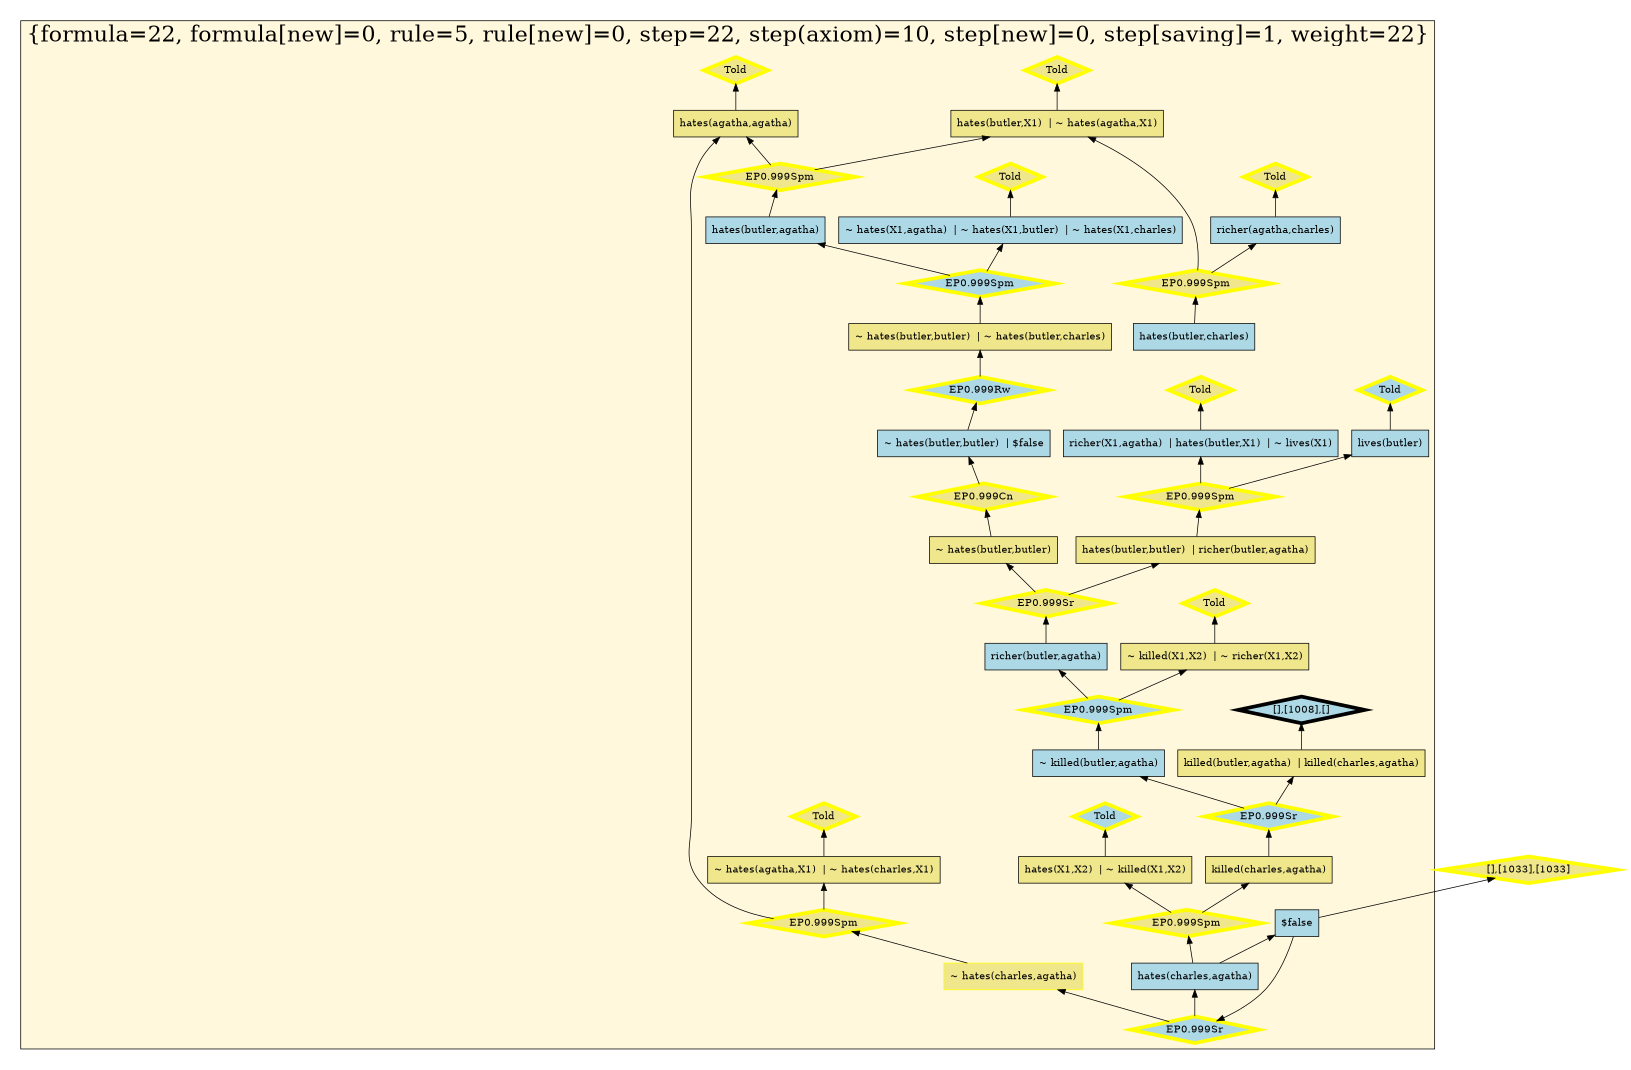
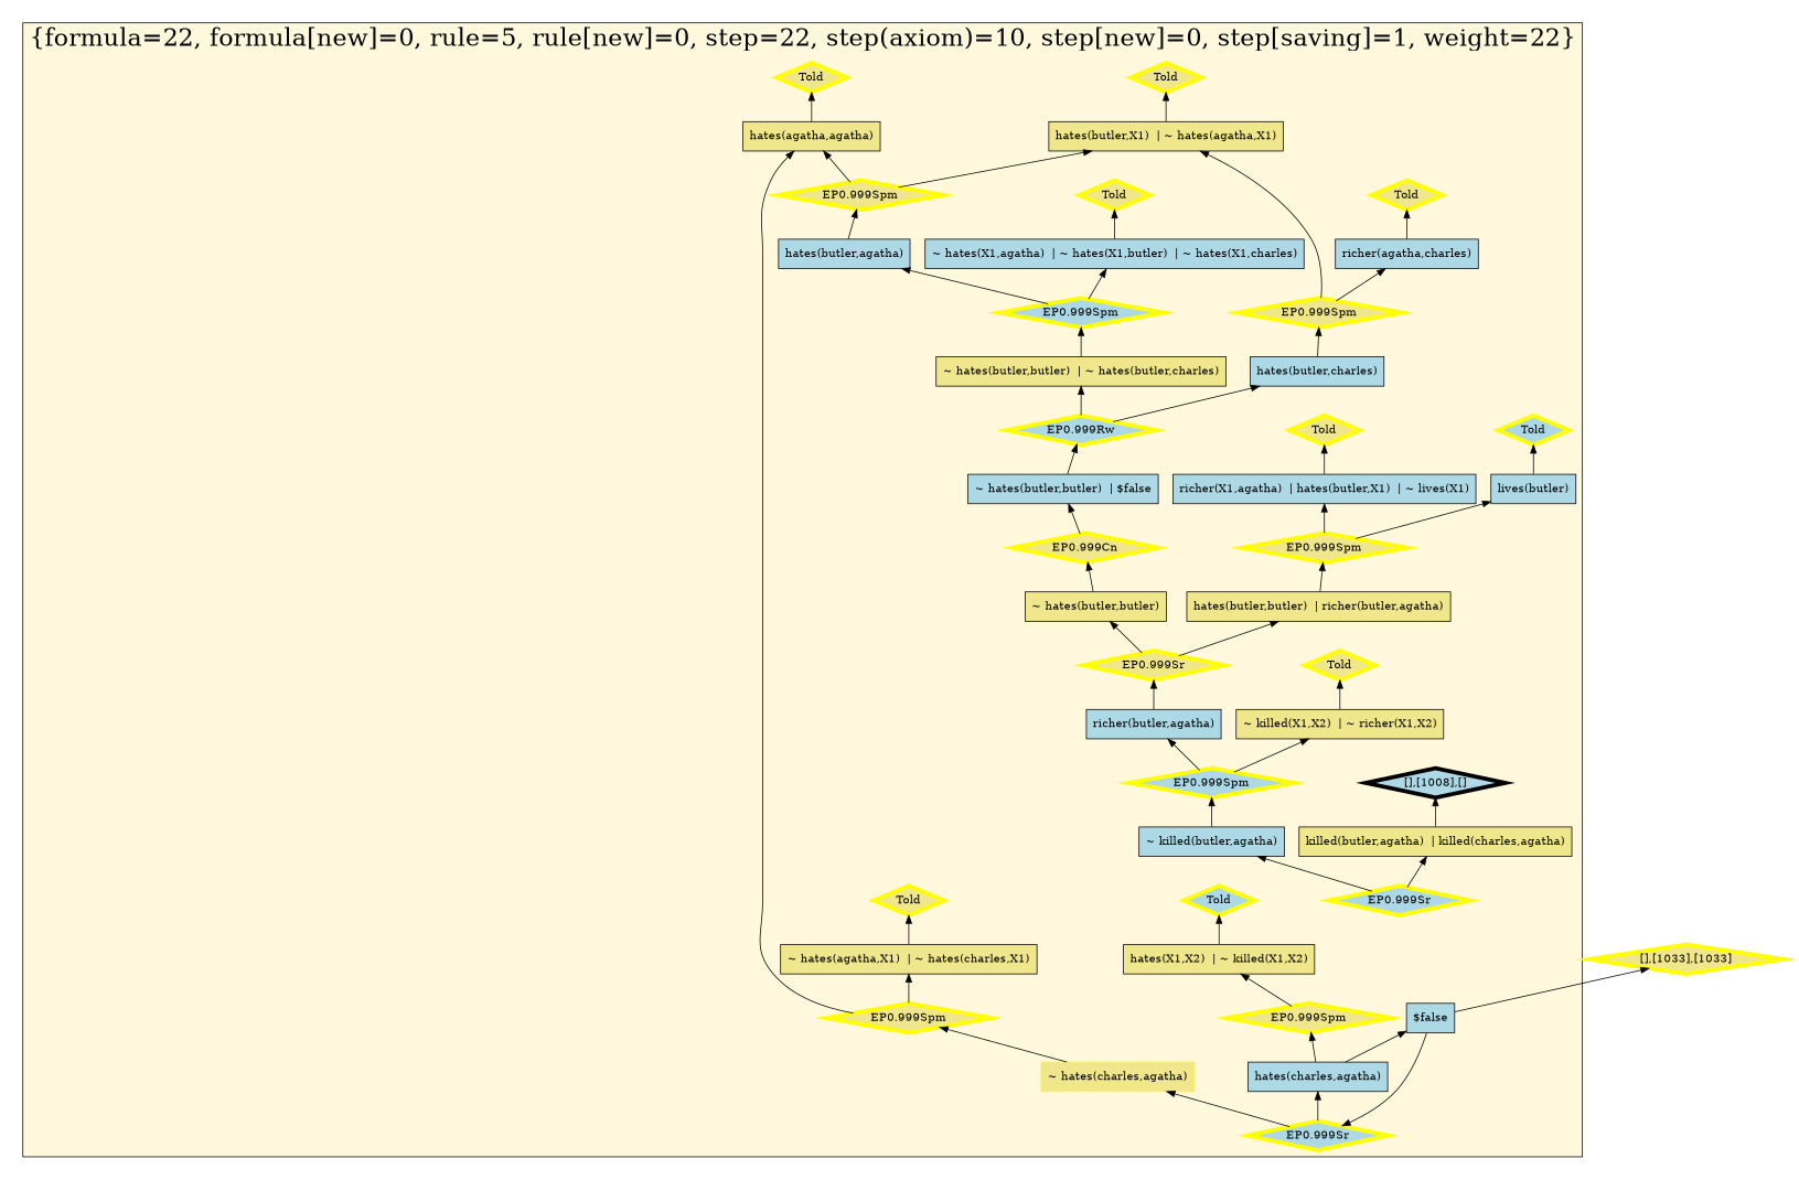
  digraph {
    rankdir=BT
    node [color=yellow fillcolor=khaki shape=diamond style=filled penwidth=5]
    n1 [color=black label="killed(butler,agatha)  | killed(charles,agatha)" shape=box penwidth=""]
    n2 [color=black label="~ killed(X1,X2)  | ~ richer(X1,X2)" shape=box penwidth=""]
    n3 [color=black fillcolor=lightblue label="richer(X1,agatha)  | hates(butler,X1)  | ~ lives(X1)" shape=box penwidth=""]
    n4 [color=black fillcolor=lightblue label="hates(butler,charles)" shape=box penwidth=""]
    n5 [color=black fillcolor=lightblue label="~ hates(X1,agatha)  | ~ hates(X1,butler)  | ~ hates(X1,charles)" shape=box penwidth=""]
    n6 [label="~ hates(charles,agatha)" shape=box penwidth=""]
    n7 [color=black fillcolor=lightblue label="~ killed(butler,agatha)" shape=box penwidth=""]
    n8 [color=black label="hates(butler,butler)  | richer(butler,agatha)" shape=box penwidth=""]
    n9 [color=black label="hates(agatha,agatha)" shape=box penwidth=""]
    n10 [color=black fillcolor=lightblue label="richer(butler,agatha)" shape=box penwidth=""]
    n11 [color=black fillcolor=lightblue label="~ hates(butler,butler)  | $false" shape=box penwidth=""]
    n12 [color=black label="hates(X1,X2)  | ~ killed(X1,X2)" shape=box penwidth=""]
    n13 [color=black fillcolor=lightblue label="lives(butler)" shape=box penwidth=""]
    n14 [color=black fillcolor=lightblue label="$false" shape=box penwidth=""]
    n15 [color=black label="~ hates(butler,butler)" shape=box penwidth=""]
    n16 [color=black fillcolor=lightblue label="richer(agatha,charles)" shape=box penwidth=""]
    n17 [color=black label="~ hates(butler,butler)  | ~ hates(butler,charles)" shape=box penwidth=""]
    n18 [color=black fillcolor=lightblue label="hates(butler,agatha)" shape=box penwidth=""]
    n19 [color=black fillcolor=lightblue label="hates(charles,agatha)" shape=box penwidth=""]
-   n20 [color=black label="killed(charles,agatha)" shape=box penwidth=""]
    n21 [color=black label="hates(butler,X1)  | ~ hates(agatha,X1)" shape=box penwidth=""]
    n22 [color=black label="~ hates(agatha,X1)  | ~ hates(charles,X1)" shape=box penwidth=""]
    n23 [fillcolor=lightblue label=Told]
    n24 [fillcolor=lightblue label="EP0.999Sr"]
    n25 [label=Told]
    n26 [label=Told]
    n27 [label=Told]
    n28 [label=Told]
    n29 [fillcolor=lightblue label="EP0.999Rw"]
    n30 [fillcolor=lightblue label="EP0.999Spm"]
    n31 [label="EP0.999Sr"]
    n32 [label="EP0.999Cn"]
    n33 [label="EP0.999Spm"]
    n34 [fillcolor=lightblue label="EP0.999Sr"]
    n35 [label=Told]
    n36 [label="EP0.999Spm"]
    n37 [label="EP0.999Spm"]
    n38 [label="EP0.999Spm"]
    n39 [fillcolor=lightblue label="EP0.999Spm"]
    n40 [label=Told]
    n41 [color=black fillcolor=lightblue label="[],[1008],[]"]
    n42 [fillcolor=lightblue label=Told]
    n43 [label="EP0.999Spm"]
    n44 [label=Told]
    n45 [label="[],[1033],[1033]"]
    subgraph cluster_1 {
      fillcolor=cornsilk
      fontsize=30
      label="{formula=22, formula[new]=0, rule=5, rule[new]=0, step=22, step(axiom)=10, step[new]=0, step[saving]=1, weight=22}"
      labelloc=b
      style=filled
      n1
      n2
      n3
      n4
      n5
      n6
      n7
      n8
      n9
      n10
      n11
      n12
      n13
      n14
      n15
      n16
      n17
      n18
      n19
-     n20
      n21
      n22
      n23
      n24
      n25
      n26
      n27
      n28
      n29
      n30
      n31
      n32
      n33
      n34
      n35
      n36
      n37
      n38
      n39
      n40
      n41
      n42
      n43
      n44
    }
    n1 -> n41
    n2 -> n28
    n3 -> n27
    n4 -> n38
    n5 -> n26
    n6 -> n33
    n7 -> n30
    n8 -> n36
    n9 -> n25
    n10 -> n31
    n11 -> n29
    n12 -> n23
    n13 -> n42
    n14 -> n34
    n14 -> n45
    n15 -> n32
    n16 -> n44
    n17 -> n39
    n18 -> n43
    n19 -> n14
    n19 -> n37
-   n20 -> n24
    n21 -> n35
    n22 -> n40
    n24 -> n1
    n24 -> n7
+   n29 -> n4
    n29 -> n17
    n30 -> n2
    n30 -> n10
    n31 -> n8
    n31 -> n15
    n32 -> n11
    n33 -> n9
    n33 -> n22
    n34 -> n6
    n34 -> n19
    n36 -> n3
    n36 -> n13
    n37 -> n12
-   n37 -> n20
    n38 -> n16
    n38 -> n21
    n39 -> n5
    n39 -> n18
    n43 -> n9
    n43 -> n21
  }
